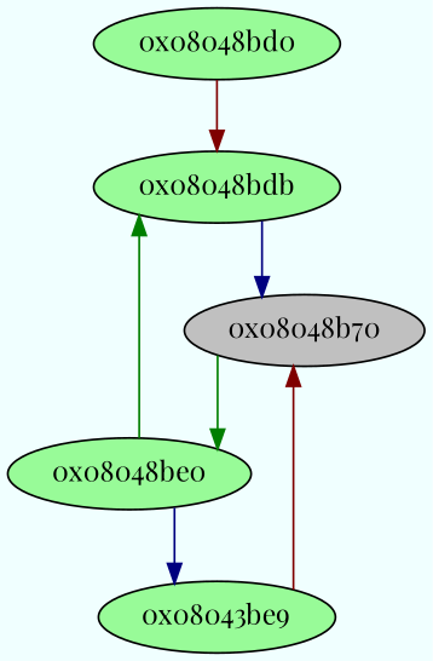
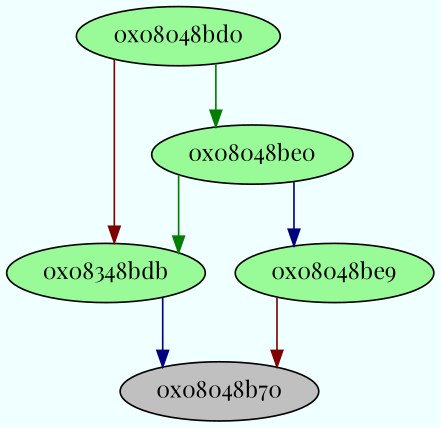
  digraph {
    bgcolor=azure
    fontname="Playfair Display"
    fontsize=8
    splines=ortho
    node [color=black fillcolor=palegreen fontname="Playfair Display" style=filled]
    edge [arrowhead=normal color="#007f00" fontname="Playfair Display"]
    n1 [label="0x08048bd0"]
    n2 [label="0x08048be0"]
-   n3 [label="0x08048bdb"]
-   n4 [label="0x08043be9"]
+   n3 [label="0x08348bdb"]
+   n4 [label="0x08048be9"]
    "0x08048b70" [fillcolor=gray color=""]
-   "0x08048b70" -> n2
+   n1 -> n2
    n1 -> n3 [color="#7f0000"]
    n2 -> n3
    n2 -> n4 [color="#00007f"]
    n3 -> "0x08048b70" [color="#00007f"]
    n4 -> "0x08048b70" [color="#7f0000"]
  }
